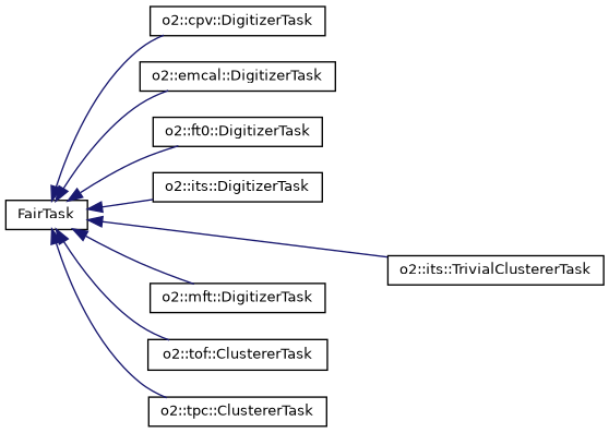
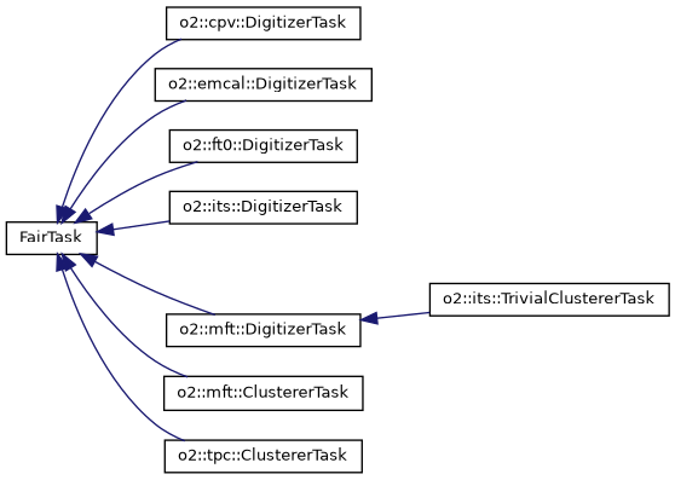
  digraph {
    rankdir=LR
    node [color=black fontname=Helvetica fontsize=10 shape=record]
    edge [color=midnightblue dir=back fontname=Helvetica fontsize=10 labelfontname=Helvetica labelfontsize=10 style=solid]
    n1 [height=0.2 label=FairTask width=0.4]
    n2 [height=0.2 label="o2::cpv::DigitizerTask" width=0.4]
    n3 [height=0.2 label="o2::emcal::DigitizerTask" width=0.4]
    n4 [height=0.2 label="o2::ft0::DigitizerTask" width=0.4]
    n5 [height=0.2 label="o2::its::DigitizerTask" width=0.4]
    n6 [height=0.2 label="o2::its::TrivialClustererTask" width=0.4]
    n7 [height=0.2 label="o2::mft::DigitizerTask" width=0.4]
-   n8 [height=0.2 label="o2::tof::ClustererTask" width=0.4]
+   n8 [height=0.2 label="o2::mft::ClustererTask" width=0.4]
    n9 [height=0.2 label="o2::tpc::ClustererTask" width=0.4]
    n1 -> n2
    n1 -> n3
    n1 -> n4
    n1 -> n5
-   n1 -> n6
+   n7 -> n6
    n1 -> n7
    n1 -> n8
    n1 -> n9
  }
